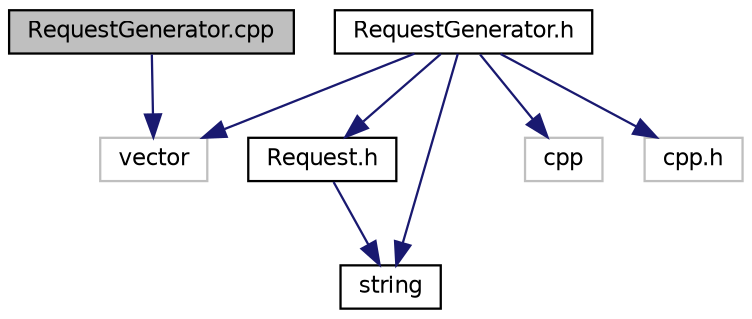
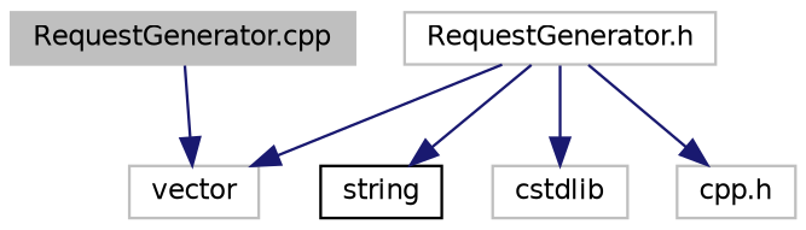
  digraph {
    node [color=black fillcolor=white fontname=Helvetica fontsize=10 shape=record style=filled]
    edge [color=midnightblue fontname=Helvetica fontsize=10 labelfontname=Helvetica labelfontsize=10 style=solid]
-   n1 [fillcolor=grey75 fontcolor=black height=0.2 label="RequestGenerator.cpp" width=0.4]
+   n1 [color=grey75 fillcolor=grey75 fontcolor=black height=0.2 label="RequestGenerator.cpp" width=0.4]
    n2 [color=grey75 height=0.2 label=vector width=0.4]
-   n3 [height=0.2 label="RequestGenerator.h" width=0.4]
-   n4 [height=0.2 label="Request.h" width=0.4]
+   n3 [color=grey75 height=0.2 label="RequestGenerator.h" width=0.4]
    n5 [height=0.2 label=string width=0.4]
-   n6 [color=grey75 height=0.2 label=cpp width=0.4]
+   n6 [color=grey75 height=0.2 label=cstdlib width=0.4]
    n7 [color=grey75 height=0.2 label="cpp.h" width=0.4]
    n1 -> n2
    n3 -> n2
-   n3 -> n4
    n3 -> n5
    n3 -> n6
    n3 -> n7
-   n4 -> n5
  }
